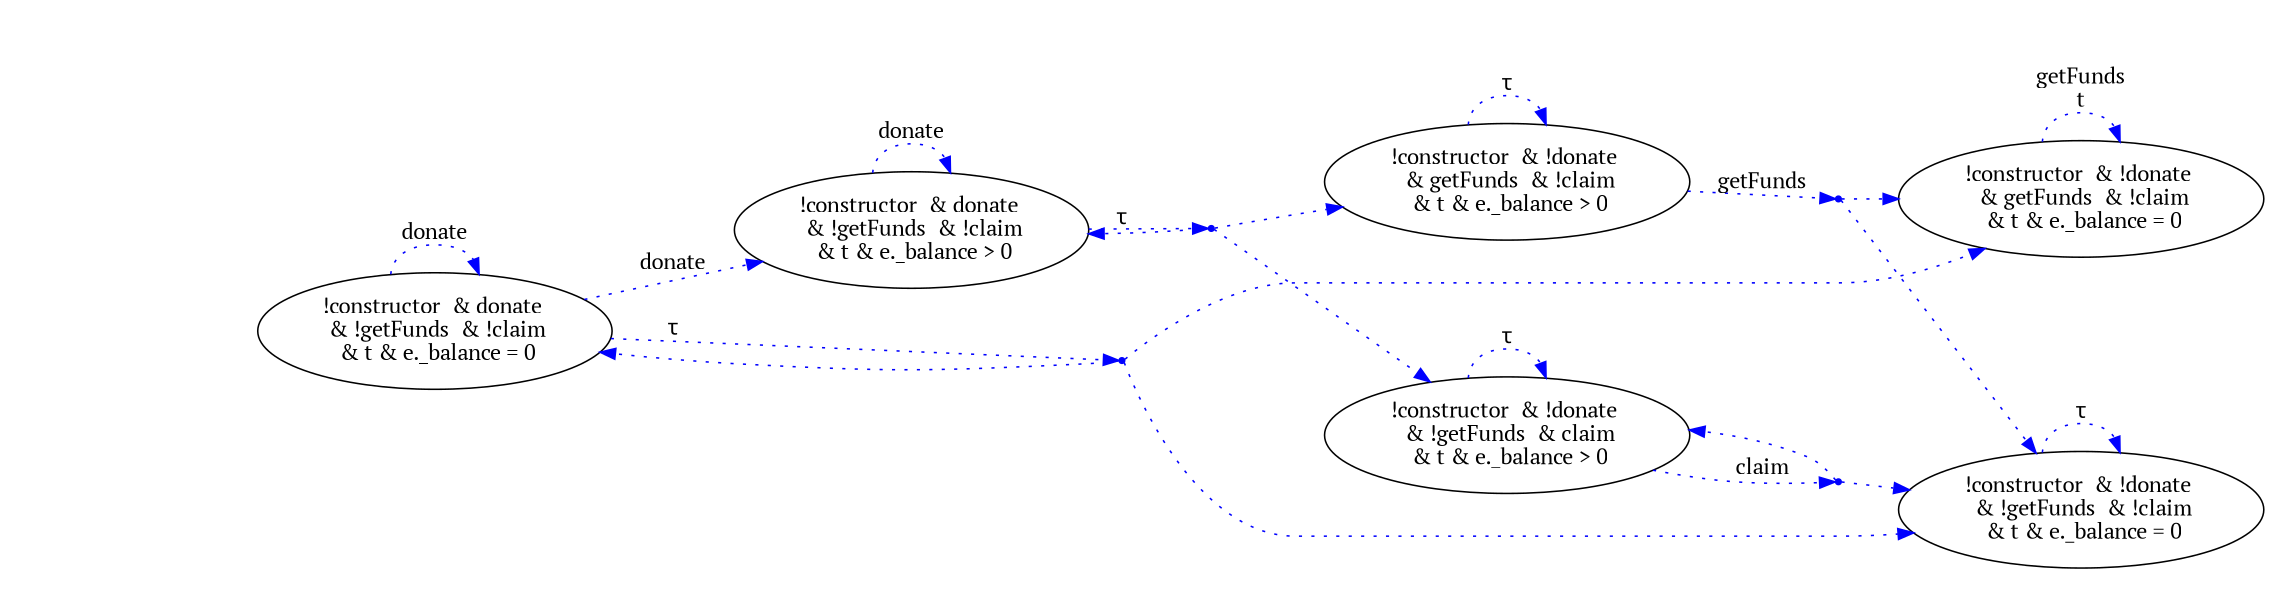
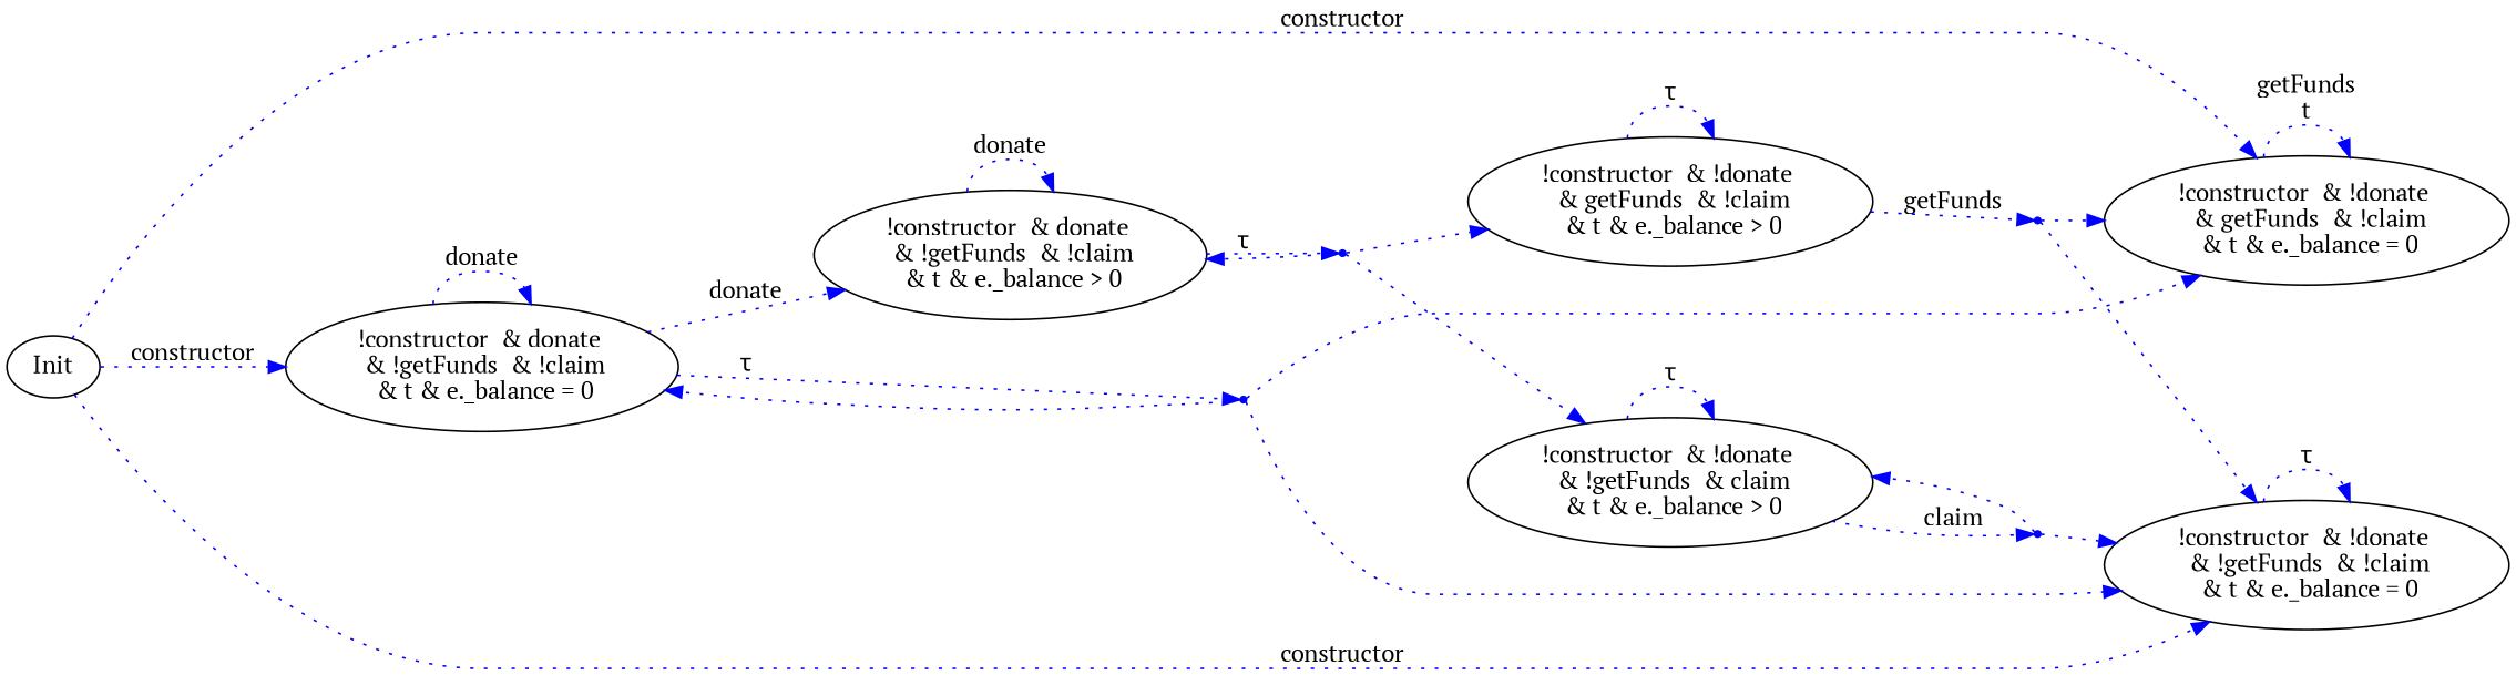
  digraph {
    rankdir=LR
    fontname="PT Serif"
    node [fontname="PT Serif"]
    edge [color=blue style=dotted fontname="PT Serif"]
+   n1 [label=Init]
    n2 [label="!constructor  & !donate \n & getFunds  & !claim\n & t & e._balance = 0"]
    n3 [label="!constructor  & donate \n & !getFunds  & !claim\n & t & e._balance = 0"]
    n4 [label="!constructor  & !donate \n & !getFunds  & !claim\n & t & e._balance = 0"]
    n5 [label="!constructor  & !donate \n & !getFunds  & claim\n & t & e._balance > 0"]
    S17_claim [color=blue shape=point]
    n7 [label="!constructor  & !donate \n & getFunds  & !claim\n & t & e._balance > 0"]
    S18_getFunds [color=blue shape=point]
    n9 [label="!constructor  & donate \n & !getFunds  & !claim\n & t & e._balance > 0"]
    "S20_τ" [color=blue shape=point]
    "S52_τ" [color=blue shape=point]
+   n1 -> n2 [label=constructor]
+   n1 -> n3 [label=constructor]
+   n1 -> n4 [label=constructor]
    n2 -> n2 [label="getFunds\nt"]
    n3 -> n3 [label=donate]
    n3 -> n9 [label=donate]
    n3 -> "S52_τ" [label="τ"]
    n4 -> n4 [label="τ"]
    n5 -> n5 [label="τ"]
    n5 -> S17_claim [label=claim]
    S17_claim -> n4
    S17_claim -> n5
    n7 -> n7 [label="τ"]
    n7 -> S18_getFunds [label=getFunds]
    S18_getFunds -> n2
    S18_getFunds -> n4
    n9 -> n9 [label=donate]
    n9 -> "S20_τ" [label="τ"]
    "S20_τ" -> n5
    "S20_τ" -> n7
    "S20_τ" -> n9
    "S52_τ" -> n2
    "S52_τ" -> n3
    "S52_τ" -> n4
  }
